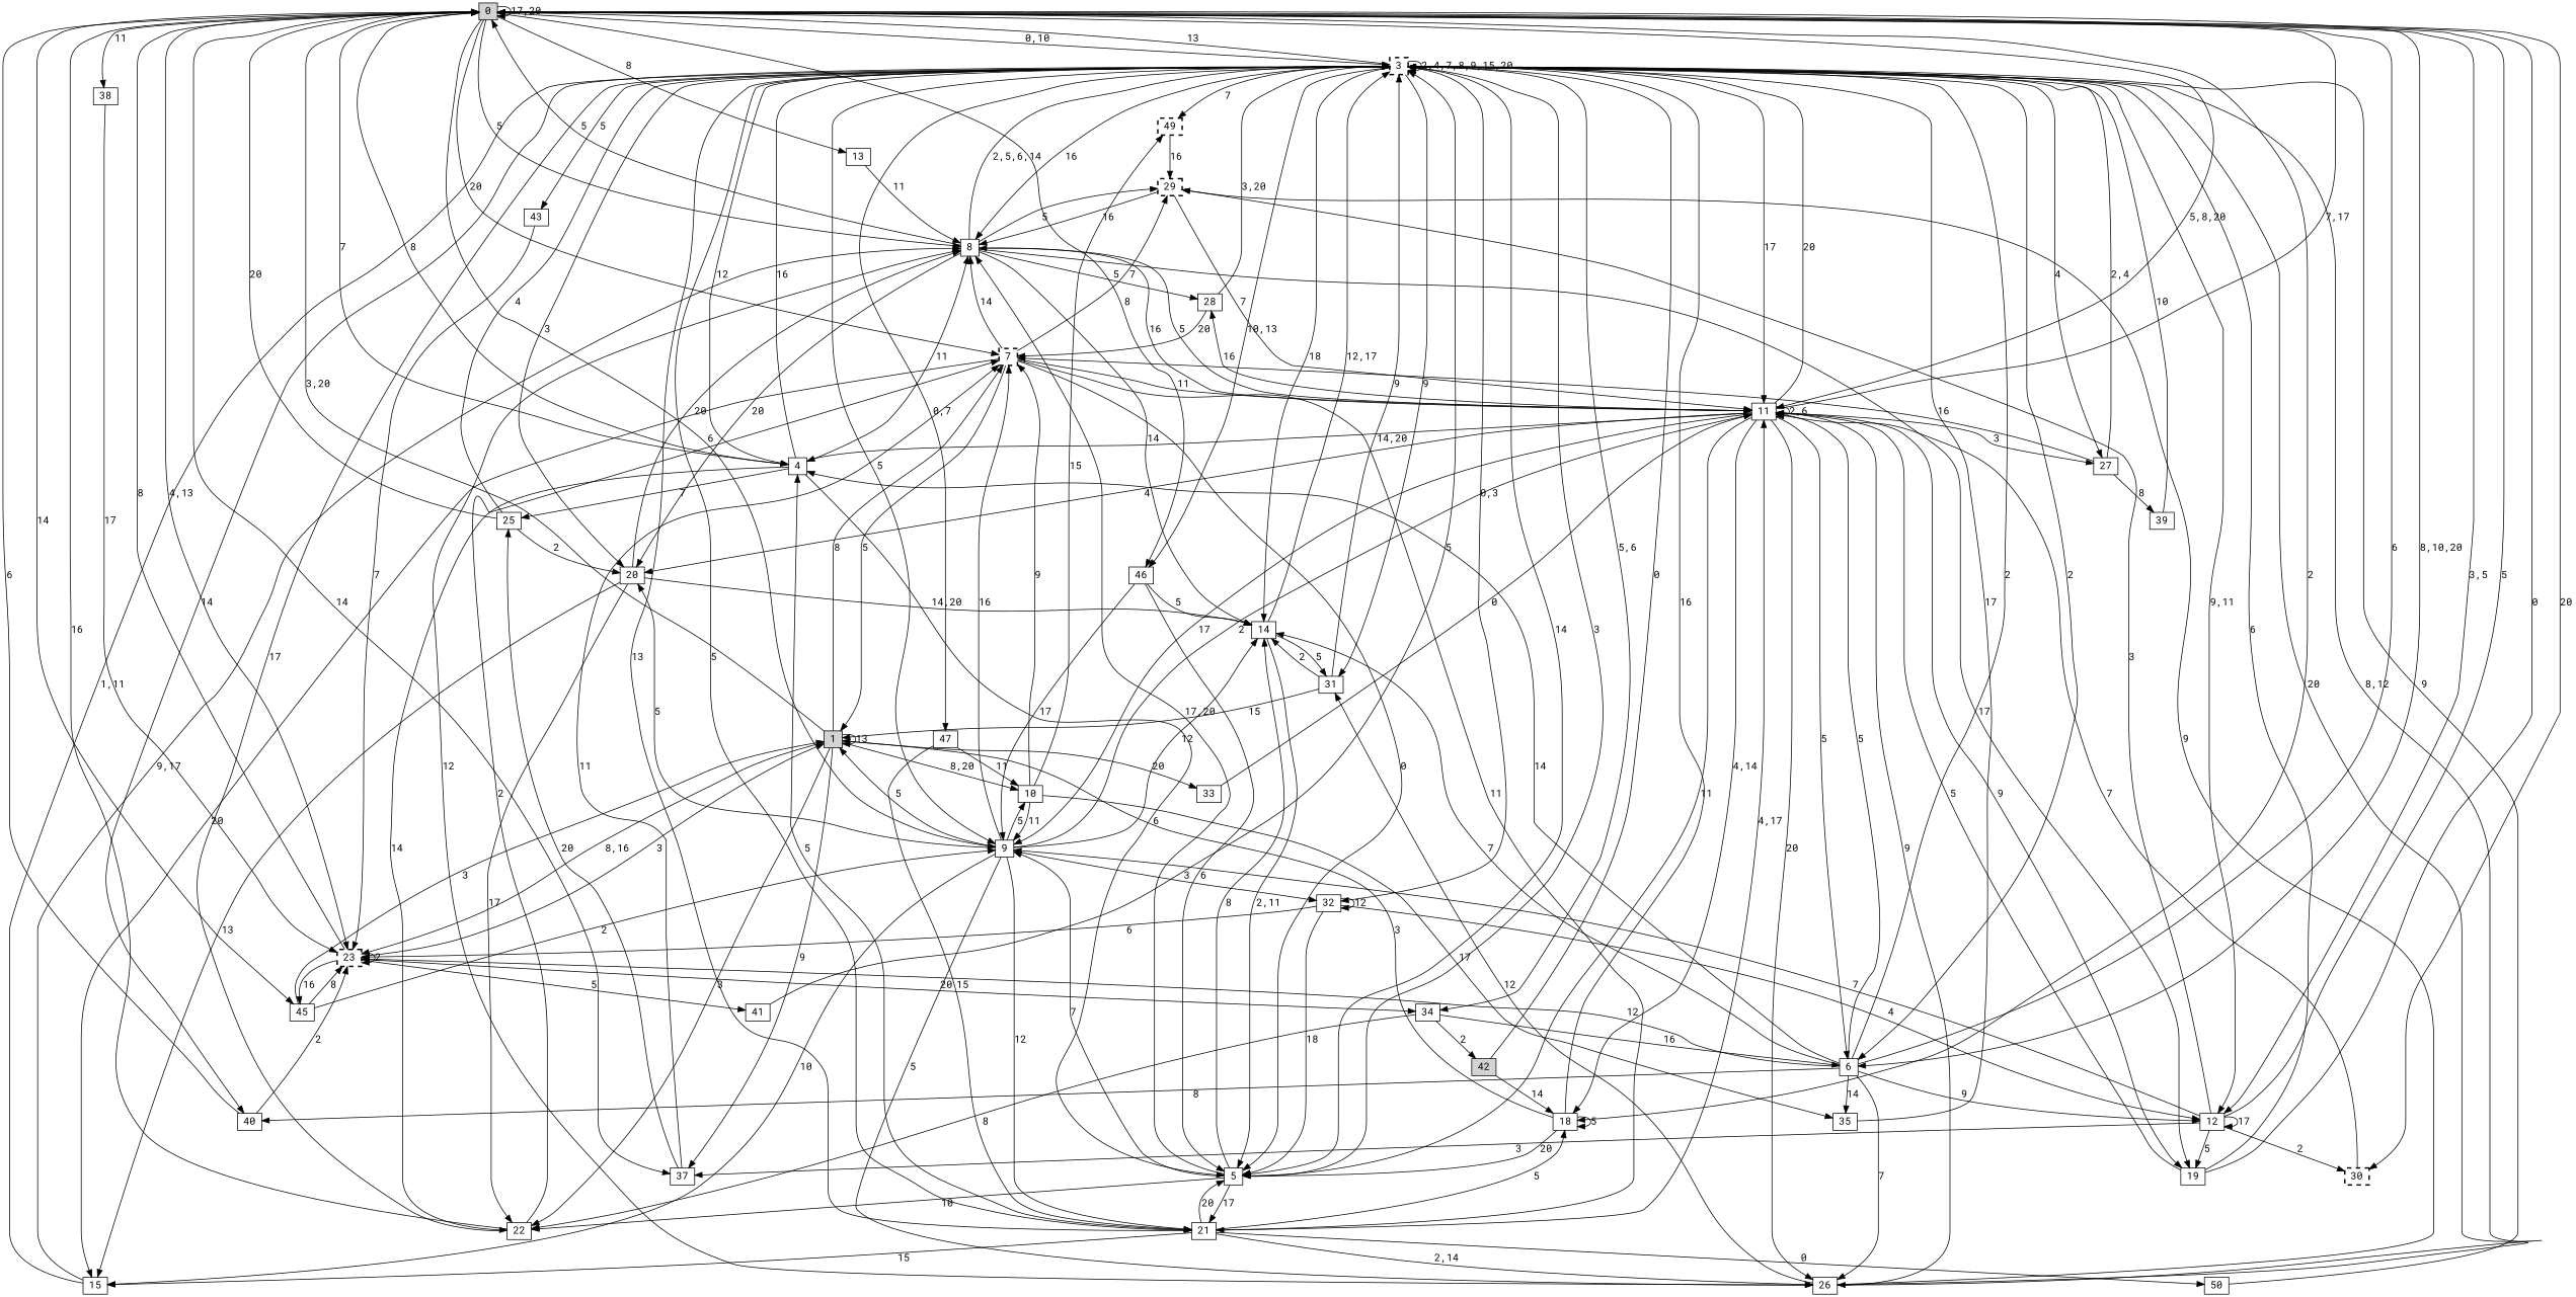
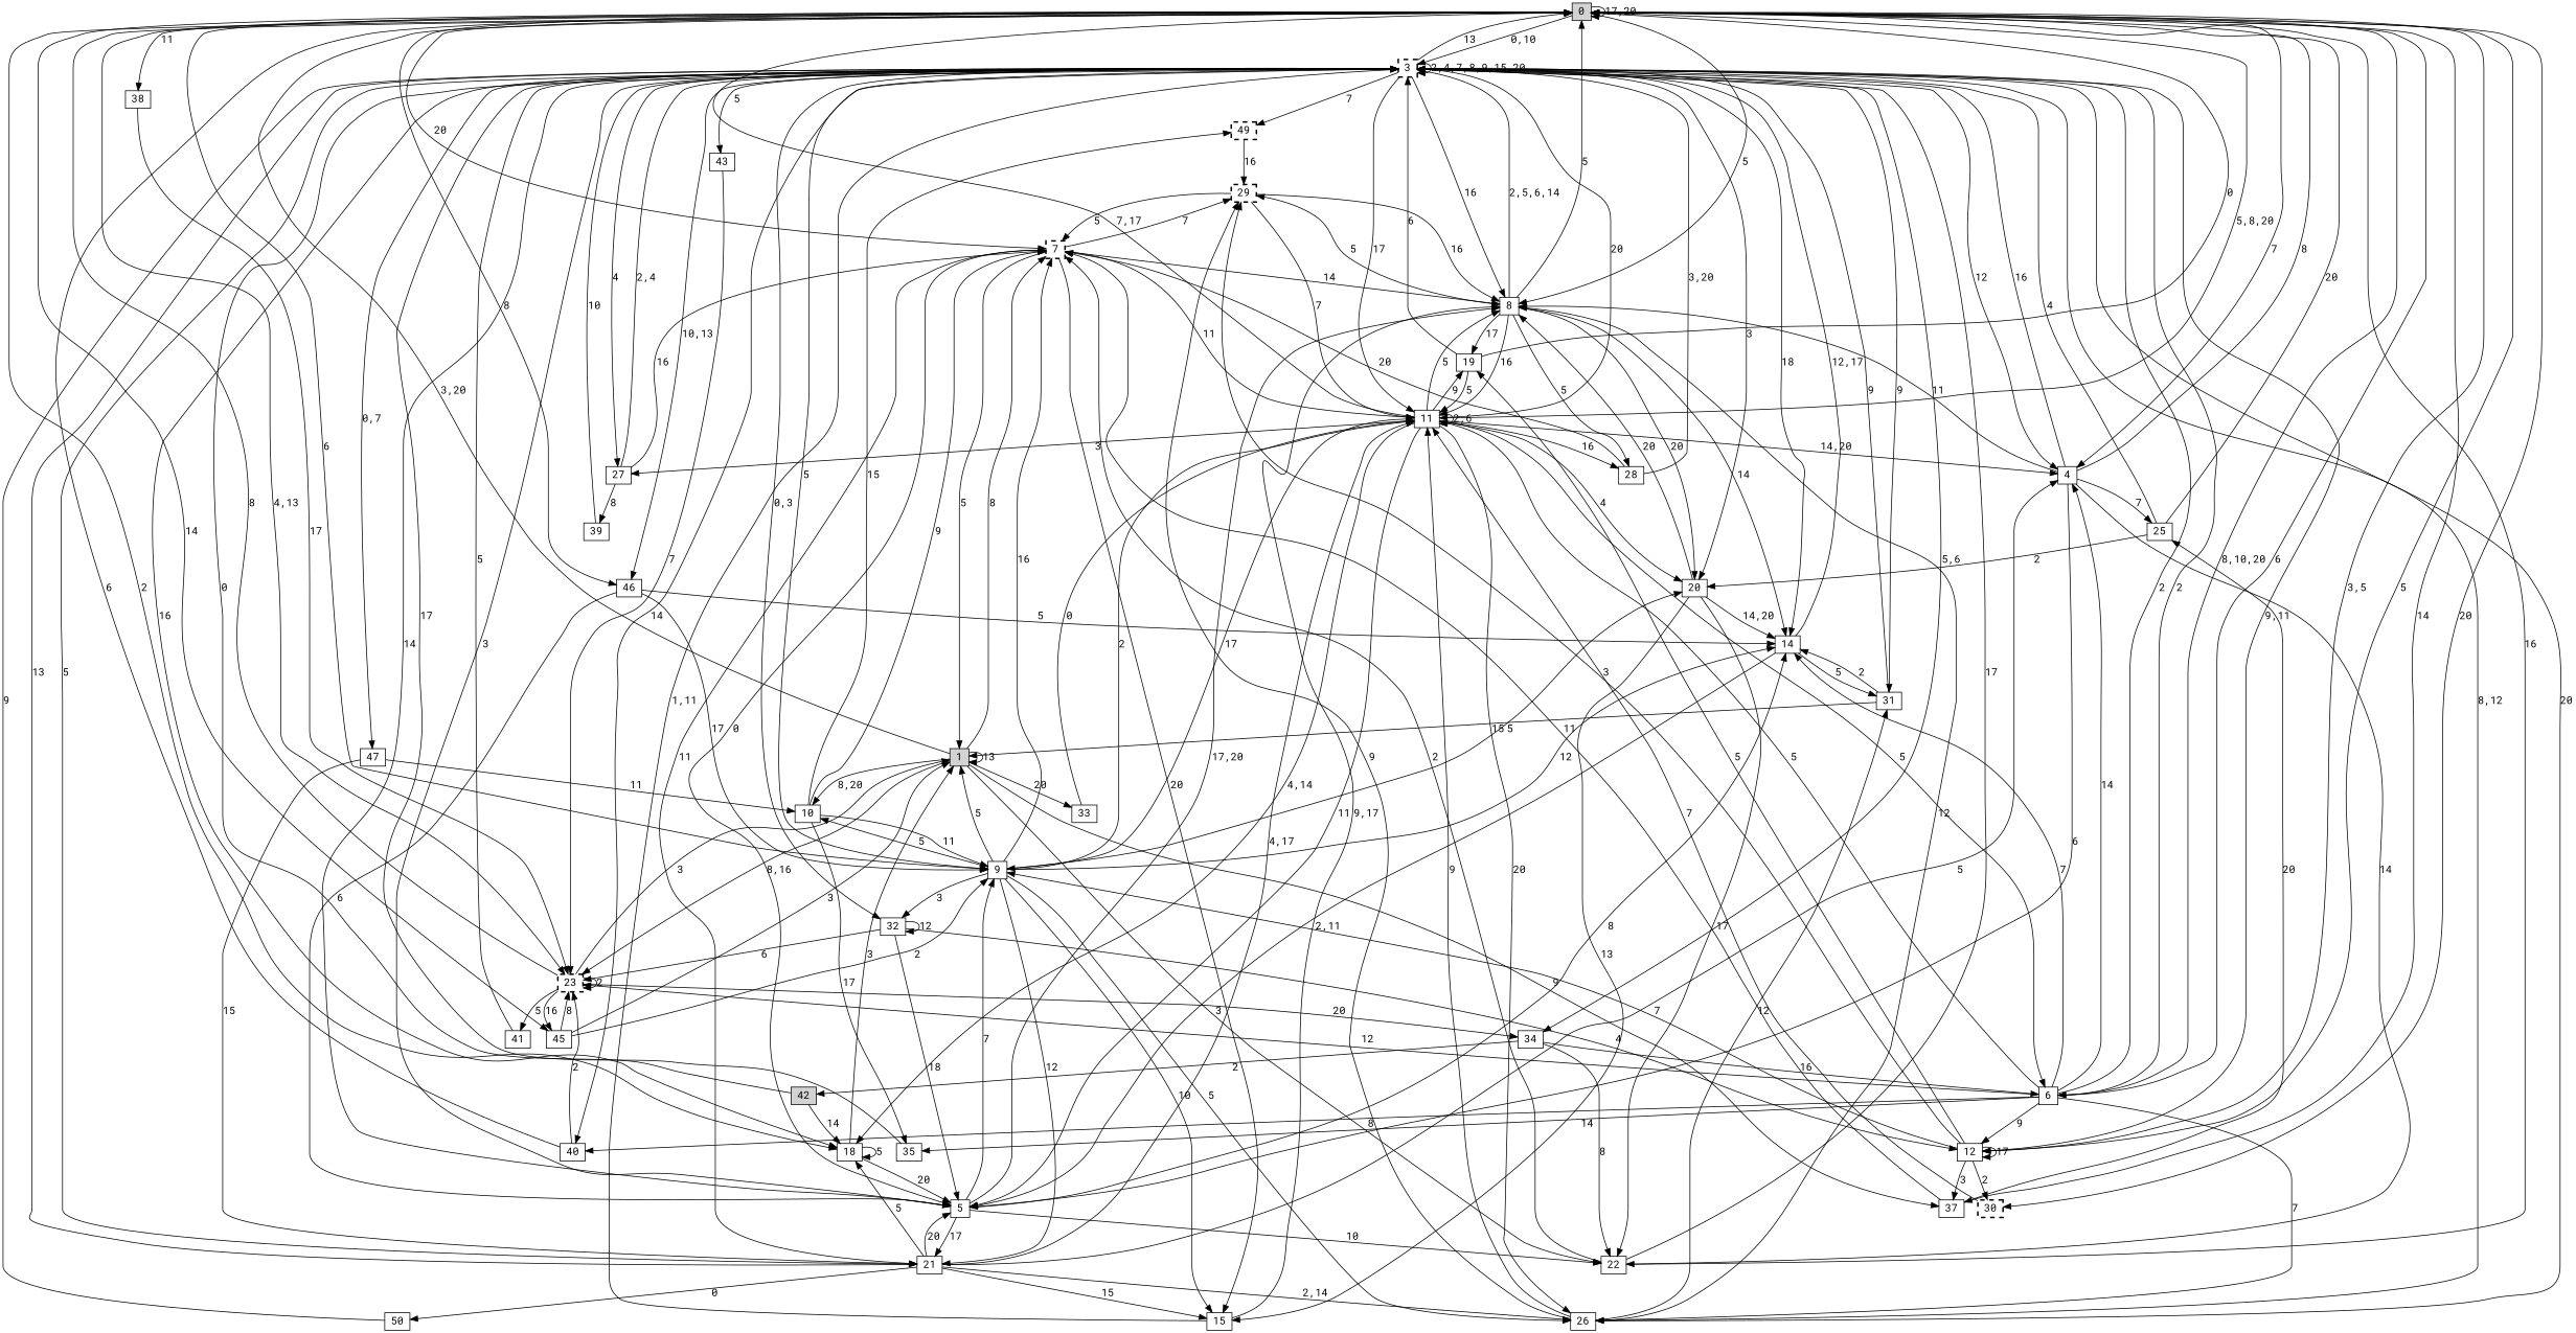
  digraph {
    fontname="Roboto Mono"
    rankdir=TB
    node [fontname="Roboto Mono" shape=box]
    edge [fontname="Roboto Mono"]
    n1 [height=0.1 label=0 style=filled width=0.1]
    n2 [height=0.1 label=3 style="bold,dashed" width=0.1]
    n3 [height=0.1 label=4 width=0.1]
    n4 [height=0.1 label=6 width=0.1]
    n5 [height=0.1 label=7 style="bold,dashed" width=0.1]
    n6 [height=0.1 label=8 width=0.1]
    n7 [height=0.1 label=9 width=0.1]
    n8 [height=0.1 label=11 width=0.1]
    n9 [height=0.1 label=12 width=0.1]
-   n10 [height=0.1 label=13 width=0.1]
    n11 [height=0.1 label=46 width=0.1]
    n12 [height=0.1 label=18 width=0.1]
    n13 [height=0.1 label=23 style="bold,dashed" width=0.1]
    n14 [height=0.1 label=30 style="bold,dashed" width=0.1]
    n15 [height=0.1 label=37 width=0.1]
    n16 [height=0.1 label=38 width=0.1]
    n17 [height=0.1 label=45 width=0.1]
    n18 [height=0.1 label=5 width=0.1]
    n19 [height=0.1 label=14 width=0.1]
    n20 [height=0.1 label=20 width=0.1]
    n21 [height=0.1 label=21 width=0.1]
    n22 [height=0.1 label=26 width=0.1]
    n23 [height=0.1 label=27 width=0.1]
    n24 [height=0.1 label=31 width=0.1]
    n25 [height=0.1 label=32 width=0.1]
    n26 [height=0.1 label=34 width=0.1]
    n27 [height=0.1 label=40 width=0.1]
    n28 [height=0.1 label=43 width=0.1]
    n29 [height=0.1 label=47 width=0.1]
    n30 [height=0.1 label=49 style="bold,dashed" width=0.1]
    n31 [height=0.1 label=22 width=0.1]
    n32 [height=0.1 label=25 width=0.1]
    n33 [height=0.1 label=35 width=0.1]
    n34 [height=0.1 label=1 style=filled width=0.1]
    n35 [height=0.1 label=15 width=0.1]
    n36 [height=0.1 label=29 style="bold,dashed" width=0.1]
    n37 [height=0.1 label=19 width=0.1]
    n38 [height=0.1 label=28 width=0.1]
    n39 [height=0.1 label=10 width=0.1]
    n40 [height=0.1 label=41 width=0.1]
    n41 [height=0.1 label=33 width=0.1]
    n42 [height=0.1 label=50 width=0.1]
    n43 [height=0.1 label=39 width=0.1]
    n44 [height=0.1 label=42 style=filled width=0.1]
    n1 -> n1 [label="17,20"]
    n1 -> n2 [label="0,10"]
    n1 -> n3 [label=7]
    n1 -> n4 [label="8,10,20"]
    n1 -> n5 [label=20]
    n1 -> n6 [label=5]
    n1 -> n7 [label=6]
    n1 -> n8 [label="5,8,20"]
    n1 -> n9 [label="3,5"]
-   n1 -> n10 [label=8]
    n1 -> n11 [label=8]
    n1 -> n12 [label=2]
    n1 -> n13 [label="4,13"]
    n1 -> n14 [label=20]
    n1 -> n15 [label=14]
    n1 -> n16 [label=11]
    n1 -> n17 [label=14]
    n2 -> n1 [label=13]
    n2 -> n2 [label="2,4,7,8,9,15,20"]
    n2 -> n3 [label=12]
    n2 -> n4 [label=2]
    n2 -> n6 [label=16]
    n2 -> n7 [label=5]
    n2 -> n8 [label=17]
    n2 -> n9 [label="9,11"]
    n2 -> n11 [label="10,13"]
    n2 -> n18 [label=14]
    n2 -> n19 [label=18]
    n2 -> n20 [label=3]
    n2 -> n21 [label=5]
    n2 -> n22 [label=20]
    n2 -> n23 [label=4]
    n2 -> n24 [label=9]
    n2 -> n25 [label="0,3"]
    n2 -> n26 [label="5,6"]
    n2 -> n27 [label=14]
    n2 -> n28 [label=5]
    n2 -> n29 [label="0,7"]
    n2 -> n30 [label=7]
    n3 -> n1 [label=8]
    n3 -> n2 [label=16]
    n3 -> n6 [label=11]
    n3 -> n18 [label=6]
    n3 -> n31 [label=14]
    n3 -> n32 [label=7]
    n4 -> n1 [label=6]
    n4 -> n2 [label=2]
    n4 -> n3 [label=14]
    n4 -> n8 [label=5]
    n4 -> n9 [label=9]
    n4 -> n13 [label=12]
    n4 -> n19 [label=7]
    n4 -> n22 [label=7]
    n4 -> n27 [label=8]
    n4 -> n33 [label=14]
    n5 -> n6 [label=14]
    n5 -> n8 [label=11]
    n5 -> n18 [label=0]
    n5 -> n21 [label=11]
    n5 -> n34 [label=5]
    n5 -> n35 [label=20]
    n5 -> n36 [label=7]
    n6 -> n1 [label=5]
    n6 -> n2 [label="2,5,6,14"]
    n6 -> n8 [label=16]
    n6 -> n19 [label=14]
    n6 -> n20 [label=20]
    n6 -> n36 [label=5]
    n6 -> n37 [label=17]
    n6 -> n38 [label=5]
    n7 -> n5 [label=16]
    n7 -> n8 [label=2]
    n7 -> n19 [label=12]
    n7 -> n20 [label=5]
    n7 -> n21 [label=12]
    n7 -> n22 [label=5]
    n7 -> n25 [label=3]
    n7 -> n34 [label=5]
    n7 -> n35 [label=10]
    n7 -> n39 [label=5]
    n8 -> n1 [label="7,17"]
    n8 -> n2 [label=20]
    n8 -> n3 [label="14,20"]
    n8 -> n4 [label=5]
    n8 -> n6 [label=5]
    n8 -> n7 [label=17]
    n8 -> n8 [label="2,6"]
    n8 -> n12 [label="4,14"]
    n8 -> n18 [label=11]
    n8 -> n20 [label=4]
    n8 -> n22 [label=20]
    n8 -> n23 [label=3]
    n8 -> n37 [label=9]
    n8 -> n38 [label=16]
    n9 -> n1 [label=5]
    n9 -> n7 [label=7]
    n9 -> n9 [label=17]
    n9 -> n14 [label=2]
    n9 -> n15 [label=3]
    n9 -> n36 [label=3]
    n9 -> n37 [label=5]
-   n10 -> n6 [label=11]
    n11 -> n7 [label=17]
    n11 -> n18 [label=6]
    n11 -> n19 [label=5]
-   n12 -> n2 [label=16]
+   n2 -> n12 [label=16]
    n12 -> n12 [label=5]
    n12 -> n18 [label=20]
    n12 -> n34 [label=3]
    n13 -> n1 [label=8]
    n13 -> n13 [label=2]
    n13 -> n17 [label=16]
    n13 -> n26 [label=20]
    n13 -> n34 [label=3]
    n13 -> n40 [label=5]
    n14 -> n8 [label=7]
    n15 -> n5 [label=11]
    n15 -> n32 [label=20]
    n16 -> n13 [label=17]
    n17 -> n7 [label=2]
    n17 -> n13 [label=8]
    n17 -> n34 [label=3]
    n18 -> n2 [label=3]
    n18 -> n6 [label="17,20"]
    n18 -> n7 [label=7]
    n18 -> n19 [label=8]
    n18 -> n21 [label=17]
    n18 -> n31 [label=10]
    n19 -> n2 [label="12,17"]
    n19 -> n18 [label="2,11"]
    n19 -> n24 [label=5]
    n20 -> n6 [label=20]
    n20 -> n19 [label="14,20"]
    n20 -> n31 [label=17]
    n20 -> n35 [label=13]
    n21 -> n2 [label=13]
    n21 -> n3 [label=5]
    n21 -> n8 [label="4,17"]
    n21 -> n12 [label=5]
    n21 -> n18 [label=20]
    n21 -> n22 [label="2,14"]
    n21 -> n35 [label=15]
    n21 -> n42 [label=0]
    n22 -> n2 [label="8,12"]
    n22 -> n6 [label=12]
    n22 -> n8 [label=9]
    n22 -> n24 [label=12]
    n22 -> n36 [label=9]
    n23 -> n2 [label="2,4"]
    n23 -> n5 [label=16]
    n23 -> n43 [label=8]
    n24 -> n2 [label=9]
    n24 -> n19 [label=2]
    n24 -> n34 [label=15]
    n25 -> n9 [label=4]
    n25 -> n13 [label=6]
    n25 -> n18 [label=18]
    n25 -> n25 [label=12]
    n26 -> n4 [label=16]
    n26 -> n31 [label=8]
    n26 -> n44 [label=2]
    n27 -> n1 [label=6]
    n27 -> n13 [label=2]
    n28 -> n13 [label=7]
    n29 -> n21 [label=15]
    n29 -> n39 [label=11]
    n30 -> n36 [label=16]
    n31 -> n1 [label=16]
    n31 -> n2 [label=17]
    n31 -> n5 [label=2]
    n32 -> n1 [label=20]
    n32 -> n2 [label=4]
    n32 -> n20 [label=2]
    n33 -> n2 [label=17]
    n34 -> n1 [label="3,20"]
    n34 -> n5 [label=8]
    n34 -> n13 [label="8,16"]
    n34 -> n15 [label=9]
    n34 -> n31 [label=3]
    n34 -> n34 [label=13]
    n34 -> n39 [label="8,20"]
    n34 -> n41 [label=20]
    n35 -> n2 [label="1,11"]
    n35 -> n6 [label="9,17"]
+   n36 -> n5 [label=5]
    n36 -> n6 [label=16]
    n36 -> n8 [label=7]
    n37 -> n1 [label=0]
    n37 -> n2 [label=6]
    n37 -> n8 [label=5]
    n38 -> n2 [label="3,20"]
    n38 -> n5 [label=20]
    n39 -> n5 [label=9]
    n39 -> n7 [label=11]
    n39 -> n30 [label=15]
    n39 -> n33 [label=17]
    n40 -> n2 [label=5]
    n41 -> n8 [label=0]
    n42 -> n2 [label=9]
    n43 -> n2 [label=10]
    n44 -> n2 [label=0]
    n44 -> n12 [label=14]
  }
